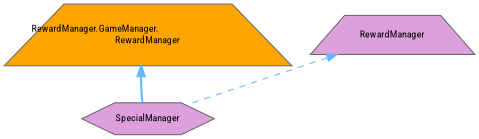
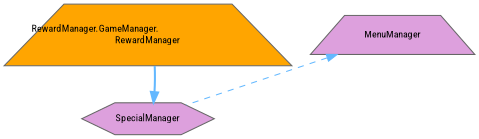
  digraph {
    fontname="Roboto Condensed"
    node [color=gray40 fillcolor=plum fontname="Roboto Condensed" fontsize=10 shape=trapezium style=filled]
    edge [color=steelblue1 dir=back fontname="Roboto Condensed" fontsize=10 labelfontname=Helvetica labelfontsize=10]
    n1 [fillcolor=orange fontcolor=black height=0.2 label="RewardManager.GameManager.\lRewardManager" width=0.4]
    n2 [height=0.2 label=SpecialManager shape=hexagon width=0.4]
-   n3 [height=0.2 label=RewardManager width=0.4]
-   n1 -> n2 [style=bold]
+   n3 [height=0.2 label=MenuManager width=0.4]
+   n2 -> n1 [style=bold]
    n3 -> n2 [style=dashed]
  }
